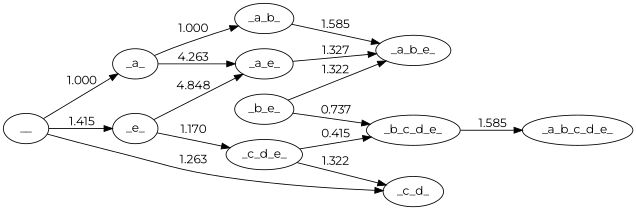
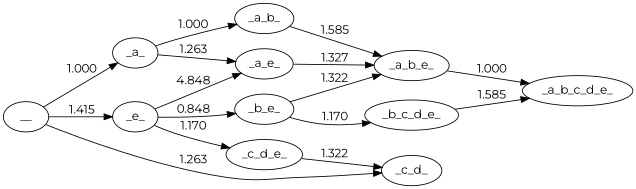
  strict digraph {
    fontname=Montserrat
    rankdir=LR
    node [fontname=Montserrat]
    edge [cost=1.0 fontname=Montserrat]
    __
    _a_
    _c_d_
    _e_
    _a_b_
    _a_e_
    _b_e_
    _c_d_e_
    _a_b_e_
    _b_c_d_e_
    _a_b_c_d_e_
    __ -> _a_ [label=" 1.000"]
    __ -> _c_d_ [cost=1.2630344058337937 label=" 1.263"]
    __ -> _e_ [cost=1.4150374992788437 label=" 1.415"]
    _a_ -> _a_b_ [label=" 1.000"]
-   _a_ -> _a_e_ [cost=1.2630344058337937 label=" 4.263"]
+   _a_ -> _a_e_ [cost=1.2630344058337937 label=" 1.263"]
    _e_ -> _a_e_ [cost=0.8479969065549501 label=" 4.848"]
+   _e_ -> _b_e_ [cost=0.8479969065549501 label=" 0.848"]
    _e_ -> _c_d_e_ [cost=1.1699250014423124 label=" 1.170"]
    _a_b_ -> _a_b_e_ [cost=1.5849625007211563 label=" 1.585"]
    _a_e_ -> _a_b_e_ [cost=1.3219280948873624 label=" 1.327"]
    _b_e_ -> _a_b_e_ [cost=1.3219280948873624 label=" 1.322"]
-   _b_e_ -> _b_c_d_e_ [cost=0.7369655941662062 label=" 0.737"]
+   _b_e_ -> _b_c_d_e_ [cost=0.7369655941662062 label=" 1.170"]
    _c_d_e_ -> _c_d_ [cost=1.3219280948873624 label=" 1.322"]
-   _c_d_e_ -> _b_c_d_e_ [cost=0.4150374992788437 label=" 0.415"]
+   _a_b_e_ -> _a_b_c_d_e_ [label=" 1.000"]
    _b_c_d_e_ -> _a_b_c_d_e_ [cost=1.5849625007211563 label=" 1.585"]
  }
